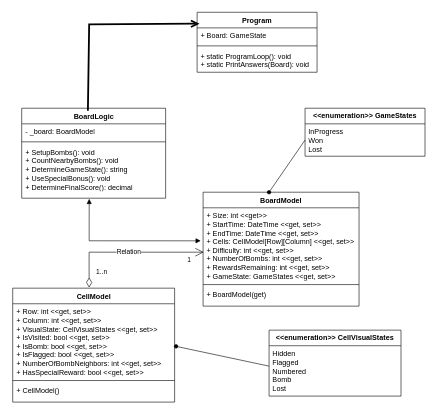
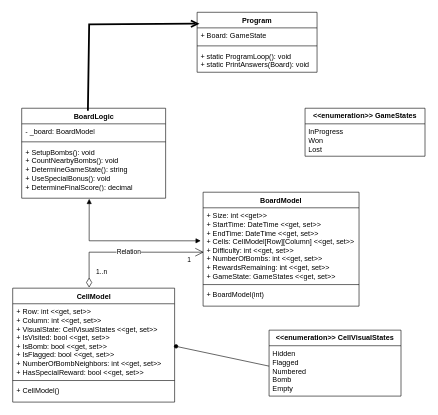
  <mxCell id="0" />
  <mxCell id="1" parent="0" />
  <mxCell id="2" value="CellModel" style="swimlane;fontStyle=1;align=center;verticalAlign=top;childLayout=stackLayout;horizontal=1;startSize=26;horizontalStack=0;resizeParent=1;resizeParentMax=0;resizeLast=0;collapsible=1;marginBottom=0;whiteSpace=wrap;html=1;" vertex="1" parent="1"><mxGeometry x="20.5" y="480" width="270" height="190" as="geometry" /></mxCell>
  <mxCell id="3" value="+ Row: int &amp;lt;&amp;lt;get, set&amp;gt;&amp;gt;&lt;div&gt;+ Column: int &amp;lt;&amp;lt;get, set&amp;gt;&amp;gt;&lt;/div&gt;&lt;div&gt;+ VisualState: CellVisualStates&amp;nbsp;&lt;span style=&quot;background-color: transparent; color: light-dark(rgb(0, 0, 0), rgb(255, 255, 255));&quot;&gt;&amp;lt;&amp;lt;get, set&amp;gt;&amp;gt;&lt;/span&gt;&lt;/div&gt;&lt;div&gt;+ IsVisited: bool&amp;nbsp;&lt;span style=&quot;background-color: transparent; color: light-dark(rgb(0, 0, 0), rgb(255, 255, 255));&quot;&gt;&amp;lt;&amp;lt;get, set&amp;gt;&amp;gt;&lt;/span&gt;&lt;/div&gt;&lt;div&gt;+ IsBomb: bool&amp;nbsp;&lt;span style=&quot;background-color: transparent; color: light-dark(rgb(0, 0, 0), rgb(255, 255, 255));&quot;&gt;&amp;lt;&amp;lt;get, set&amp;gt;&amp;gt;&lt;/span&gt;&lt;/div&gt;&lt;div&gt;+ IsFlagged: bool&amp;nbsp;&lt;span style=&quot;background-color: transparent; color: light-dark(rgb(0, 0, 0), rgb(255, 255, 255));&quot;&gt;&amp;lt;&amp;lt;get, set&amp;gt;&amp;gt;&lt;/span&gt;&lt;/div&gt;&lt;div&gt;+ NumberOfBombNeighbors: int&amp;nbsp;&lt;span style=&quot;background-color: transparent; color: light-dark(rgb(0, 0, 0), rgb(255, 255, 255));&quot;&gt;&amp;lt;&amp;lt;get, set&amp;gt;&amp;gt;&lt;/span&gt;&lt;/div&gt;&lt;div&gt;+ HasSpecialReward: bool&amp;nbsp;&lt;span style=&quot;background-color: transparent; color: light-dark(rgb(0, 0, 0), rgb(255, 255, 255));&quot;&gt;&amp;lt;&amp;lt;get, set&amp;gt;&amp;gt;&lt;/span&gt;&lt;/div&gt;" style="text;strokeColor=none;fillColor=none;align=left;verticalAlign=top;spacingLeft=4;spacingRight=4;overflow=hidden;rotatable=0;points=[[0,0.5],[1,0.5]];portConstraint=eastwest;whiteSpace=wrap;html=1;" vertex="1" parent="2"><mxGeometry y="26" width="270" height="124" as="geometry" /></mxCell>
  <mxCell id="4" value="" style="line;strokeWidth=1;fillColor=none;align=left;verticalAlign=middle;spacingTop=-1;spacingLeft=3;spacingRight=3;rotatable=0;labelPosition=right;points=[];portConstraint=eastwest;strokeColor=inherit;" vertex="1" parent="2"><mxGeometry y="150" width="270" height="8" as="geometry" /></mxCell>
  <mxCell id="5" value="+ CellModel()" style="text;strokeColor=none;fillColor=none;align=left;verticalAlign=top;spacingLeft=4;spacingRight=4;overflow=hidden;rotatable=0;points=[[0,0.5],[1,0.5]];portConstraint=eastwest;whiteSpace=wrap;html=1;" vertex="1" parent="2"><mxGeometry y="158" width="270" height="32" as="geometry" /></mxCell>
  <mxCell id="6" value="BoardModel" style="swimlane;fontStyle=1;align=center;verticalAlign=top;childLayout=stackLayout;horizontal=1;startSize=26;horizontalStack=0;resizeParent=1;resizeParentMax=0;resizeLast=0;collapsible=1;marginBottom=0;whiteSpace=wrap;html=1;" vertex="1" parent="1"><mxGeometry x="338" y="320" width="260" height="190" as="geometry" /></mxCell>
  <mxCell id="7" value="+ Size: int &amp;lt;&amp;lt;get&amp;gt;&amp;gt;&lt;div&gt;+ StartTime: DateTime&amp;nbsp;&lt;span style=&quot;background-color: transparent; color: light-dark(rgb(0, 0, 0), rgb(255, 255, 255));&quot;&gt;&amp;lt;&amp;lt;get, set&amp;gt;&amp;gt;&lt;/span&gt;&lt;/div&gt;&lt;div&gt;&lt;span style=&quot;background-color: transparent; color: light-dark(rgb(0, 0, 0), rgb(255, 255, 255));&quot;&gt;+ EndTime: DateTime&amp;nbsp;&lt;/span&gt;&lt;span style=&quot;background-color: transparent; color: light-dark(rgb(0, 0, 0), rgb(255, 255, 255));&quot;&gt;&amp;lt;&amp;lt;get, set&amp;gt;&amp;gt;&lt;/span&gt;&lt;/div&gt;&lt;div&gt;+ Cells: CellModel[Row][Column]&amp;nbsp;&lt;span style=&quot;background-color: transparent; color: light-dark(rgb(0, 0, 0), rgb(255, 255, 255));&quot;&gt;&amp;lt;&amp;lt;get, set&amp;gt;&amp;gt;&lt;/span&gt;&lt;/div&gt;&lt;div&gt;&lt;span style=&quot;background-color: transparent; color: light-dark(rgb(0, 0, 0), rgb(255, 255, 255));&quot;&gt;+ Difficulty: int&amp;nbsp;&lt;/span&gt;&lt;span style=&quot;background-color: transparent; color: light-dark(rgb(0, 0, 0), rgb(255, 255, 255));&quot;&gt;&amp;lt;&amp;lt;get, set&amp;gt;&amp;gt;&lt;/span&gt;&lt;/div&gt;&lt;div&gt;&lt;span style=&quot;background-color: transparent; color: light-dark(rgb(0, 0, 0), rgb(255, 255, 255));&quot;&gt;+ NumberOfBombs: int&amp;nbsp;&lt;/span&gt;&lt;span style=&quot;background-color: transparent; color: light-dark(rgb(0, 0, 0), rgb(255, 255, 255));&quot;&gt;&amp;lt;&amp;lt;get, set&amp;gt;&amp;gt;&lt;/span&gt;&lt;/div&gt;&lt;div&gt;&lt;span style=&quot;background-color: transparent; color: light-dark(rgb(0, 0, 0), rgb(255, 255, 255));&quot;&gt;+ RewardsRemaining: int&amp;nbsp;&lt;/span&gt;&lt;span style=&quot;background-color: transparent; color: light-dark(rgb(0, 0, 0), rgb(255, 255, 255));&quot;&gt;&amp;lt;&amp;lt;get, set&amp;gt;&amp;gt;&lt;/span&gt;&lt;/div&gt;&lt;div&gt;&lt;span style=&quot;background-color: transparent; color: light-dark(rgb(0, 0, 0), rgb(255, 255, 255));&quot;&gt;+ GameState: GameStates&amp;nbsp;&lt;/span&gt;&lt;span style=&quot;background-color: transparent; color: light-dark(rgb(0, 0, 0), rgb(255, 255, 255));&quot;&gt;&amp;lt;&amp;lt;get, set&amp;gt;&amp;gt;&lt;/span&gt;&lt;/div&gt;" style="text;strokeColor=none;fillColor=none;align=left;verticalAlign=top;spacingLeft=4;spacingRight=4;overflow=hidden;rotatable=0;points=[[0,0.5],[1,0.5]];portConstraint=eastwest;whiteSpace=wrap;html=1;" vertex="1" parent="6"><mxGeometry y="26" width="260" height="124" as="geometry" /></mxCell>
  <mxCell id="8" value="" style="line;strokeWidth=1;fillColor=none;align=left;verticalAlign=middle;spacingTop=-1;spacingLeft=3;spacingRight=3;rotatable=0;labelPosition=right;points=[];portConstraint=eastwest;strokeColor=inherit;" vertex="1" parent="6"><mxGeometry y="150" width="260" height="8" as="geometry" /></mxCell>
- <mxCell id="9" value="+ BoardModel(get)" style="text;strokeColor=none;fillColor=none;align=left;verticalAlign=top;spacingLeft=4;spacingRight=4;overflow=hidden;rotatable=0;points=[[0,0.5],[1,0.5]];portConstraint=eastwest;whiteSpace=wrap;html=1;" vertex="1" parent="6"><mxGeometry y="158" width="260" height="32" as="geometry" /></mxCell>
+ <mxCell id="9" value="+ BoardModel(int)" style="text;strokeColor=none;fillColor=none;align=left;verticalAlign=top;spacingLeft=4;spacingRight=4;overflow=hidden;rotatable=0;points=[[0,0.5],[1,0.5]];portConstraint=eastwest;whiteSpace=wrap;html=1;" vertex="1" parent="6"><mxGeometry y="158" width="260" height="32" as="geometry" /></mxCell>
  <mxCell id="10" value="BoardLogic" style="swimlane;fontStyle=1;align=center;verticalAlign=top;childLayout=stackLayout;horizontal=1;startSize=26;horizontalStack=0;resizeParent=1;resizeParentMax=0;resizeLast=0;collapsible=1;marginBottom=0;whiteSpace=wrap;html=1;" vertex="1" parent="1"><mxGeometry x="35.5" y="180" width="240" height="150" as="geometry" /></mxCell>
  <mxCell id="11" value="- _board: BoardModel" style="text;strokeColor=none;fillColor=none;align=left;verticalAlign=top;spacingLeft=4;spacingRight=4;overflow=hidden;rotatable=0;points=[[0,0.5],[1,0.5]];portConstraint=eastwest;whiteSpace=wrap;html=1;" vertex="1" parent="10"><mxGeometry y="26" width="240" height="26" as="geometry" /></mxCell>
  <mxCell id="12" value="" style="line;strokeWidth=1;fillColor=none;align=left;verticalAlign=middle;spacingTop=-1;spacingLeft=3;spacingRight=3;rotatable=0;labelPosition=right;points=[];portConstraint=eastwest;strokeColor=inherit;" vertex="1" parent="10"><mxGeometry y="52" width="240" height="8" as="geometry" /></mxCell>
  <mxCell id="13" value="+ SetupBombs(): void&lt;div&gt;+ CountNearbyBombs(): void&lt;/div&gt;&lt;div&gt;+ DetermineGameState(): string&lt;/div&gt;&lt;div&gt;+ UseSpecialBonus(): void&lt;/div&gt;&lt;div&gt;+ DetermineFinalScore(): decimal&lt;/div&gt;" style="text;strokeColor=none;fillColor=none;align=left;verticalAlign=top;spacingLeft=4;spacingRight=4;overflow=hidden;rotatable=0;points=[[0,0.5],[1,0.5]];portConstraint=eastwest;whiteSpace=wrap;html=1;" vertex="1" parent="10"><mxGeometry y="60" width="240" height="90" as="geometry" /></mxCell>
  <mxCell id="14" value="&lt;b&gt;&amp;lt;&amp;lt;enumeration&amp;gt;&amp;gt; GameStates&lt;/b&gt;" style="swimlane;fontStyle=0;childLayout=stackLayout;horizontal=1;startSize=26;fillColor=none;horizontalStack=0;resizeParent=1;resizeParentMax=0;resizeLast=0;collapsible=1;marginBottom=0;whiteSpace=wrap;html=1;" vertex="1" parent="1"><mxGeometry x="508" y="180" width="200" height="80" as="geometry" /></mxCell>
  <mxCell id="15" value="InProgress&lt;div&gt;Won&lt;/div&gt;&lt;div&gt;Lost&lt;/div&gt;" style="text;strokeColor=none;fillColor=none;align=left;verticalAlign=top;spacingLeft=4;spacingRight=4;overflow=hidden;rotatable=0;points=[[0,0.5],[1,0.5]];portConstraint=eastwest;whiteSpace=wrap;html=1;" vertex="1" parent="14"><mxGeometry y="26" width="200" height="54" as="geometry" /></mxCell>
  <mxCell id="16" value="&lt;b&gt;&amp;lt;&amp;lt;enumeration&amp;gt;&amp;gt; CellVisualStates&lt;/b&gt;" style="swimlane;fontStyle=0;childLayout=stackLayout;horizontal=1;startSize=26;fillColor=none;horizontalStack=0;resizeParent=1;resizeParentMax=0;resizeLast=0;collapsible=1;marginBottom=0;whiteSpace=wrap;html=1;" vertex="1" parent="1"><mxGeometry x="448" y="550" width="220" height="110" as="geometry" /></mxCell>
- <mxCell id="17" value="Hidden&lt;div&gt;Flagged&lt;/div&gt;&lt;div&gt;Numbered&lt;/div&gt;&lt;div&gt;Bomb&lt;/div&gt;&lt;div&gt;Lost&lt;/div&gt;" style="text;strokeColor=none;fillColor=none;align=left;verticalAlign=top;spacingLeft=4;spacingRight=4;overflow=hidden;rotatable=0;points=[[0,0.5],[1,0.5]];portConstraint=eastwest;whiteSpace=wrap;html=1;" vertex="1" parent="16"><mxGeometry y="26" width="220" height="84" as="geometry" /></mxCell>
+ <mxCell id="17" value="Hidden&lt;div&gt;Flagged&lt;/div&gt;&lt;div&gt;Numbered&lt;/div&gt;&lt;div&gt;Bomb&lt;/div&gt;&lt;div&gt;Empty&lt;/div&gt;" style="text;strokeColor=none;fillColor=none;align=left;verticalAlign=top;spacingLeft=4;spacingRight=4;overflow=hidden;rotatable=0;points=[[0,0.5],[1,0.5]];portConstraint=eastwest;whiteSpace=wrap;html=1;" vertex="1" parent="16"><mxGeometry y="26" width="220" height="84" as="geometry" /></mxCell>
  <mxCell id="18" value="Program" style="swimlane;fontStyle=1;align=center;verticalAlign=top;childLayout=stackLayout;horizontal=1;startSize=26;horizontalStack=0;resizeParent=1;resizeParentMax=0;resizeLast=0;collapsible=1;marginBottom=0;whiteSpace=wrap;html=1;" vertex="1" parent="1"><mxGeometry x="328" y="20" width="200" height="100" as="geometry" /></mxCell>
  <mxCell id="19" value="+ Board: GameState" style="text;strokeColor=none;fillColor=none;align=left;verticalAlign=top;spacingLeft=4;spacingRight=4;overflow=hidden;rotatable=0;points=[[0,0.5],[1,0.5]];portConstraint=eastwest;whiteSpace=wrap;html=1;" vertex="1" parent="18"><mxGeometry y="26" width="200" height="26" as="geometry" /></mxCell>
  <mxCell id="20" value="" style="line;strokeWidth=1;fillColor=none;align=left;verticalAlign=middle;spacingTop=-1;spacingLeft=3;spacingRight=3;rotatable=0;labelPosition=right;points=[];portConstraint=eastwest;strokeColor=inherit;" vertex="1" parent="18"><mxGeometry y="52" width="200" height="8" as="geometry" /></mxCell>
  <mxCell id="21" value="+ static ProgramLoop(): void&lt;div&gt;+ static PrintAnswers(Board): void&lt;/div&gt;" style="text;strokeColor=none;fillColor=none;align=left;verticalAlign=top;spacingLeft=4;spacingRight=4;overflow=hidden;rotatable=0;points=[[0,0.5],[1,0.5]];portConstraint=eastwest;whiteSpace=wrap;html=1;" vertex="1" parent="18"><mxGeometry y="60" width="200" height="40" as="geometry" /></mxCell>
  <mxCell id="22" value="" style="endArrow=none;html=1;rounded=0;align=center;verticalAlign=top;endFill=0;labelBackgroundColor=none;endSize=6;startArrow=oval;startFill=1;exitX=1.009;exitY=0.573;exitDx=0;exitDy=0;exitPerimeter=0;entryX=0;entryY=0.405;entryDx=0;entryDy=0;entryPerimeter=0;" edge="1" parent="1" source="3" target="17"><mxGeometry relative="1" as="geometry"><mxPoint x="308" y="574.5" as="sourcePoint" /><mxPoint x="468" y="574.5" as="targetPoint" /></mxGeometry></mxCell>
- <mxCell id="23" value="" style="endArrow=none;html=1;rounded=0;align=center;verticalAlign=top;endFill=0;labelBackgroundColor=none;endSize=6;startArrow=oval;startFill=1;entryX=0;entryY=0.5;entryDx=0;entryDy=0;exitX=0.423;exitY=0;exitDx=0;exitDy=0;exitPerimeter=0;" edge="1" parent="1" source="6" target="15"><mxGeometry relative="1" as="geometry"><mxPoint x="318" y="220" as="sourcePoint" /><mxPoint x="478" y="220" as="targetPoint" /></mxGeometry></mxCell>
  <mxCell id="24" value="" style="endArrow=block;startArrow=block;endFill=1;startFill=1;html=1;rounded=0;entryX=-0.015;entryY=0.444;entryDx=0;entryDy=0;entryPerimeter=0;exitX=0.469;exitY=1.011;exitDx=0;exitDy=0;exitPerimeter=0;" edge="1" parent="1" source="13" target="7"><mxGeometry width="160" relative="1" as="geometry"><mxPoint x="98" y="380" as="sourcePoint" /><mxPoint x="258" y="380" as="targetPoint" /><Array as="points"><mxPoint x="148" y="401" /></Array></mxGeometry></mxCell>
  <mxCell id="25" value="Relation" style="endArrow=open;html=1;endSize=12;startArrow=diamondThin;startSize=14;startFill=0;edgeStyle=orthogonalEdgeStyle;rounded=0;exitX=0.472;exitY=-0.005;exitDx=0;exitDy=0;exitPerimeter=0;entryX=0.004;entryY=0.597;entryDx=0;entryDy=0;entryPerimeter=0;" edge="1" parent="1" source="2" target="7"><mxGeometry relative="1" as="geometry"><mxPoint x="148" y="430" as="sourcePoint" /><mxPoint x="308" y="430" as="targetPoint" /></mxGeometry></mxCell>
  <mxCell id="26" value="1..n" style="edgeLabel;resizable=0;html=1;align=left;verticalAlign=top;" connectable="0" vertex="1" parent="25"><mxGeometry x="-1" relative="1" as="geometry"><mxPoint x="10" y="-39" as="offset" /></mxGeometry></mxCell>
  <mxCell id="27" value="1" style="edgeLabel;resizable=0;html=1;align=right;verticalAlign=top;" connectable="0" vertex="1" parent="25"><mxGeometry x="1" relative="1" as="geometry"><mxPoint x="-21" as="offset" /></mxGeometry></mxCell>
  <mxCell id="28" value="" style="endArrow=open;startArrow=none;endFill=0;startFill=0;endSize=8;html=1;verticalAlign=bottom;labelBackgroundColor=none;strokeWidth=3;rounded=0;entryX=0.02;entryY=0.19;entryDx=0;entryDy=0;entryPerimeter=0;exitX=0.46;exitY=0.027;exitDx=0;exitDy=0;exitPerimeter=0;" edge="1" parent="1" source="10" target="18"><mxGeometry width="160" relative="1" as="geometry"><mxPoint x="138" y="80" as="sourcePoint" /><mxPoint x="298" y="80" as="targetPoint" /><Array as="points"><mxPoint x="148" y="40" /></Array></mxGeometry></mxCell>
